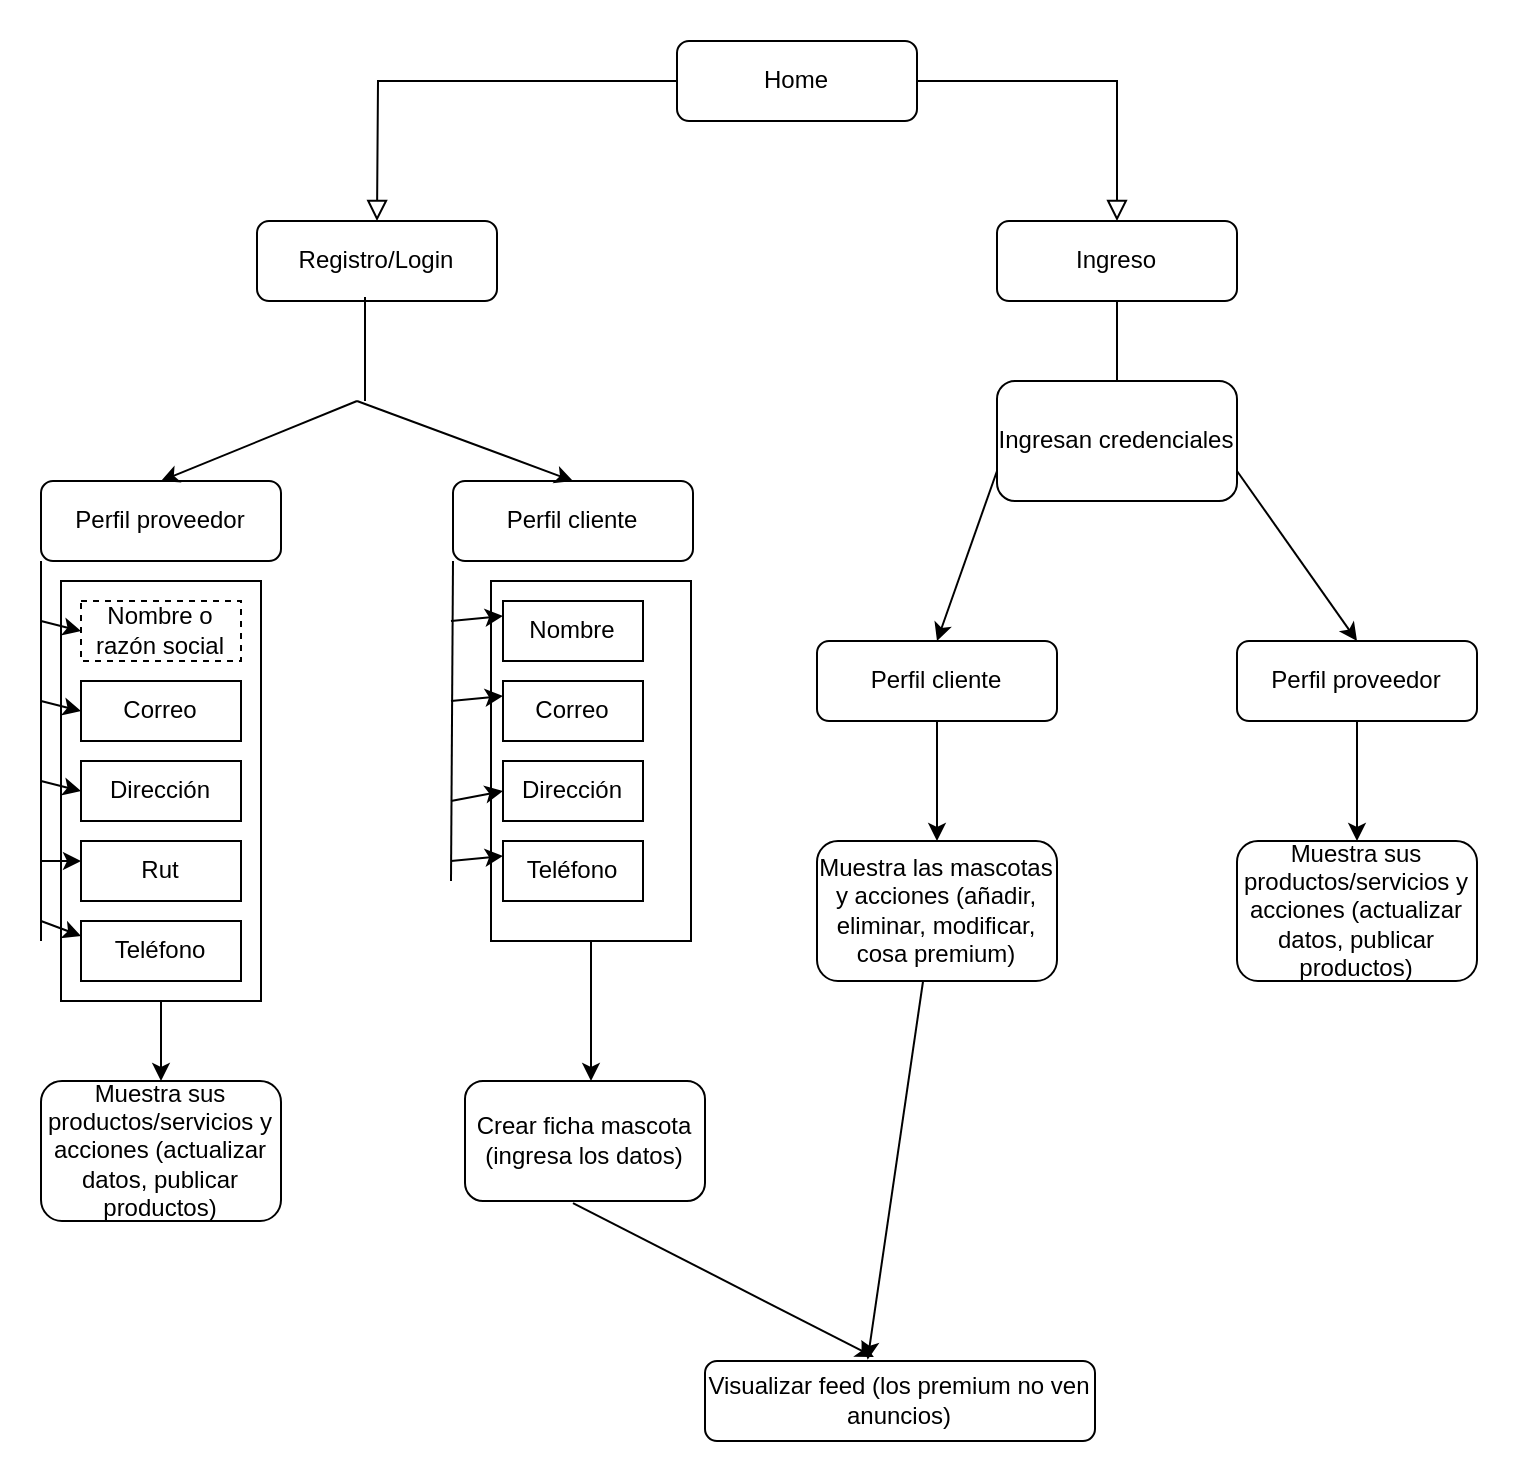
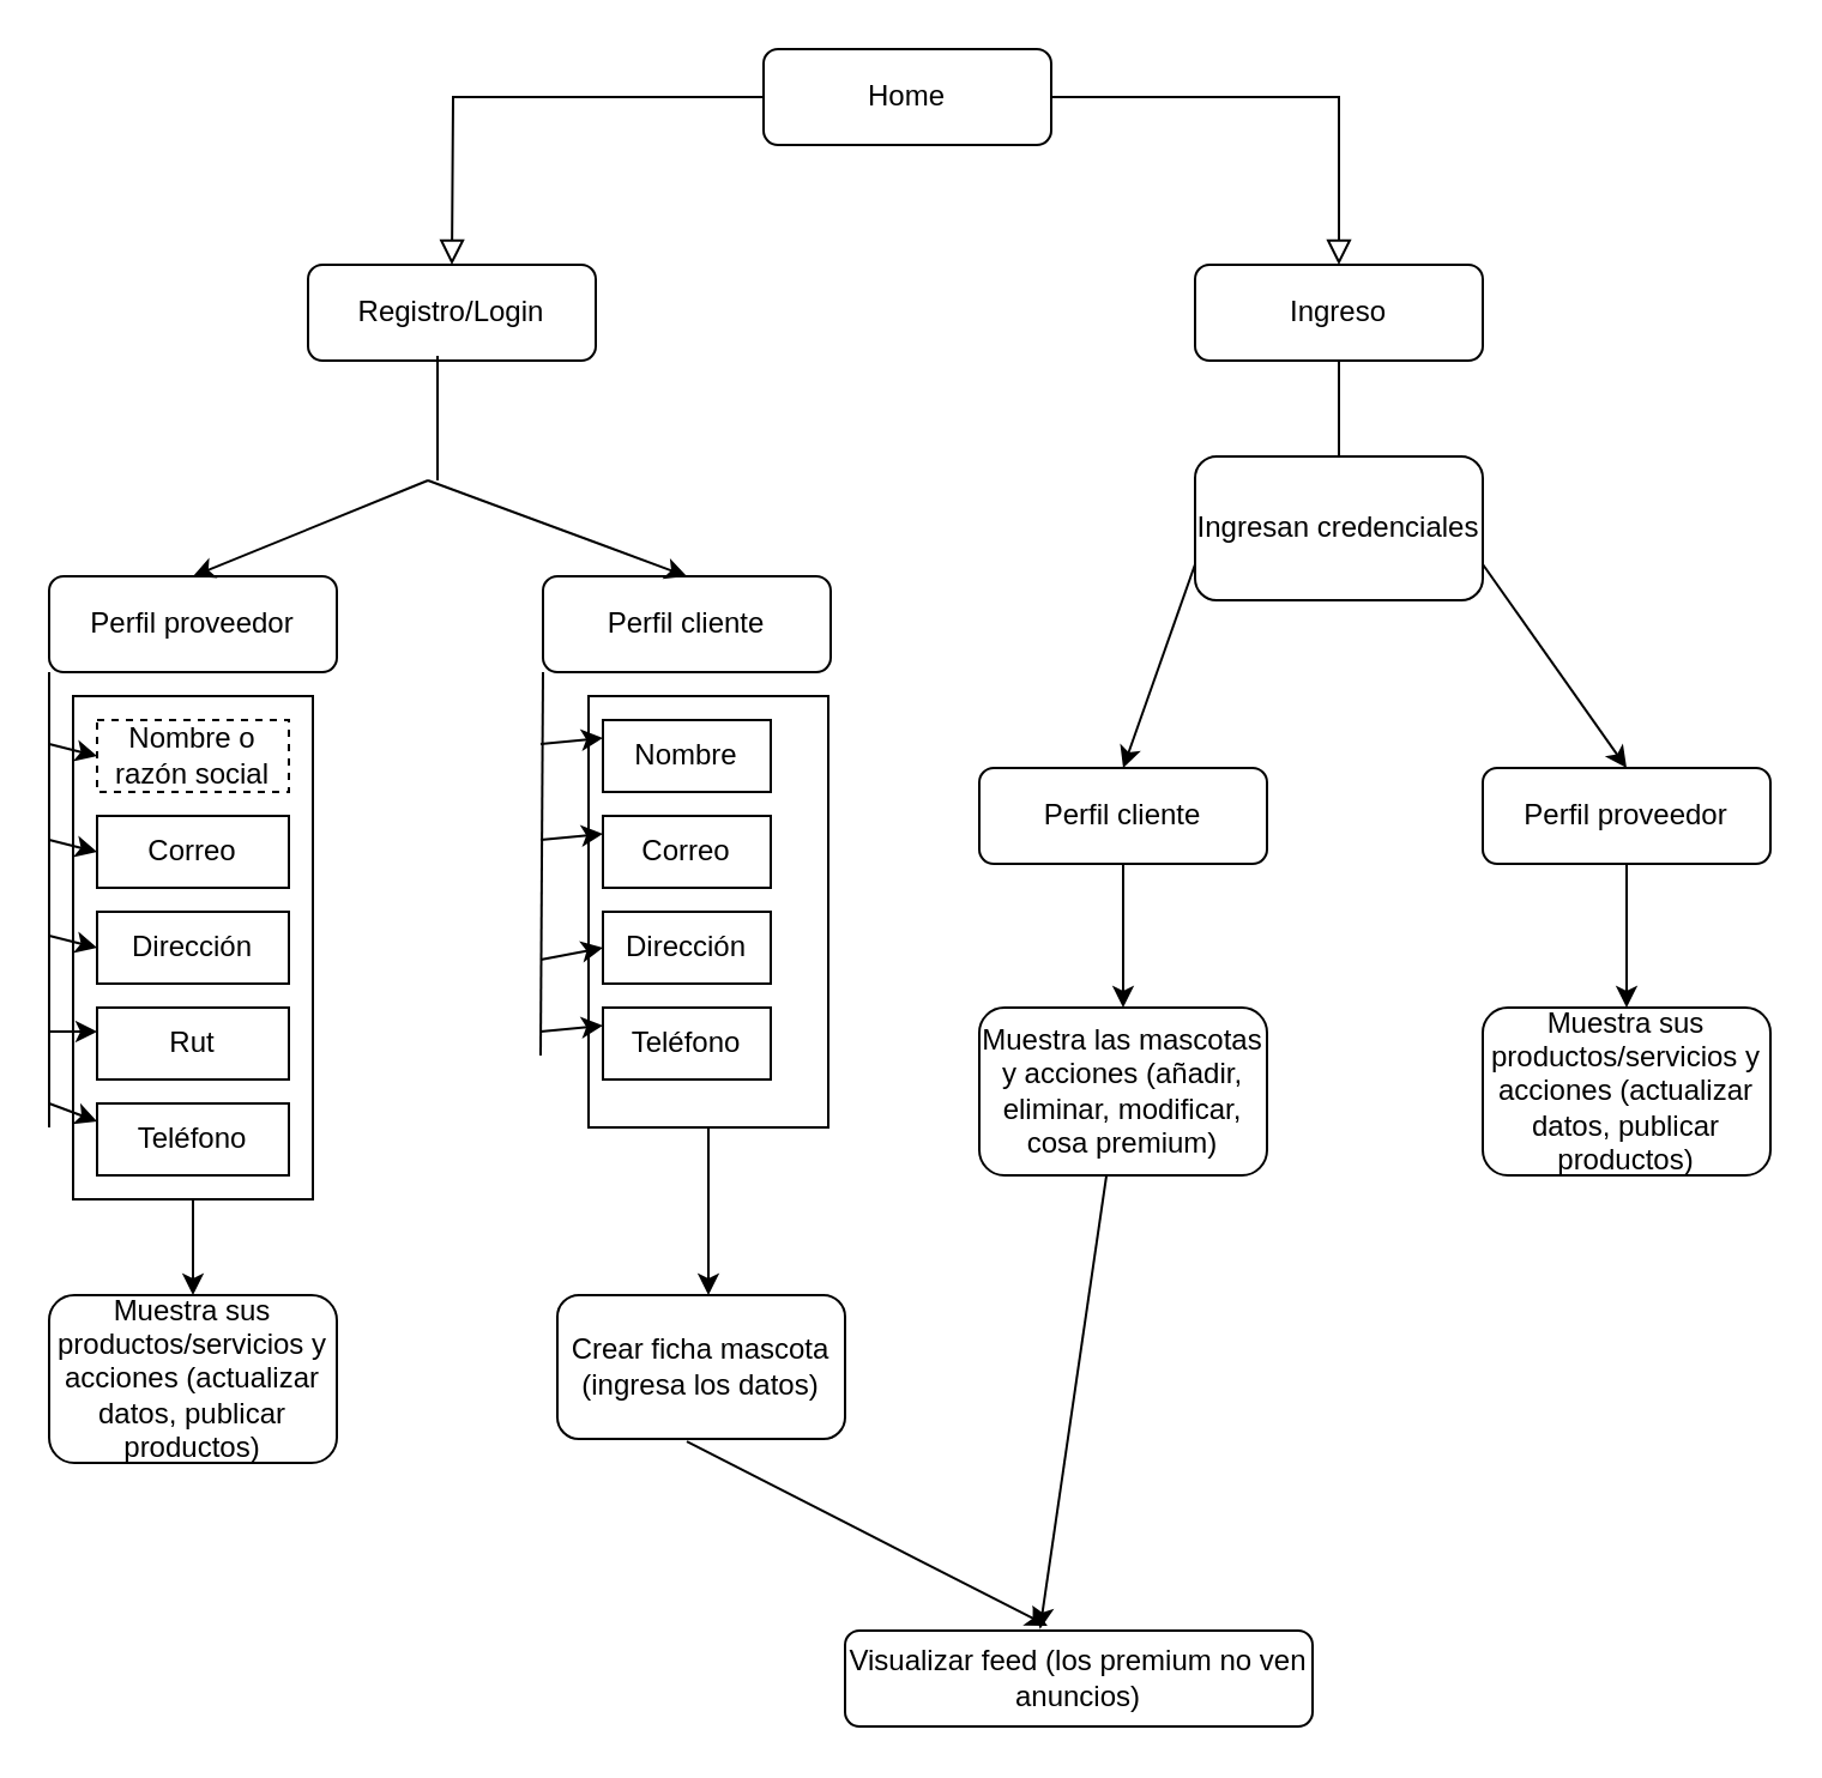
  <mxCell id="0" />
  <mxCell id="1" parent="0" />
  <mxCell id="2" value="" style="rounded=0;whiteSpace=wrap;html=1;direction=south;" vertex="1" parent="1"><mxGeometry x="30" y="290" width="100" height="210" as="geometry" /></mxCell>
  <mxCell id="3" value="" style="rounded=0;whiteSpace=wrap;html=1;direction=south;" vertex="1" parent="1"><mxGeometry x="245" y="290" width="100" height="180" as="geometry" /></mxCell>
  <mxCell id="4" value="" style="rounded=0;html=1;jettySize=auto;orthogonalLoop=1;fontSize=11;endArrow=block;endFill=0;endSize=8;strokeWidth=1;shadow=0;labelBackgroundColor=none;edgeStyle=orthogonalEdgeStyle;" parent="1" source="5" edge="1"><mxGeometry relative="1" as="geometry"><mxPoint x="188" y="110" as="targetPoint" /></mxGeometry></mxCell>
- <mxCell id="5" value="Home" style="rounded=1;whiteSpace=wrap;html=1;fontSize=12;glass=0;strokeWidth=1;shadow=0;" parent="1" vertex="1"><mxGeometry x="338" y="20" width="120" height="40" as="geometry" /></mxCell>
+ <mxCell id="5" value="Home" style="rounded=1;whiteSpace=wrap;html=1;fontSize=12;glass=0;strokeWidth=1;shadow=0;" parent="1" vertex="1"><mxGeometry x="318" y="20" width="120" height="40" as="geometry" /></mxCell>
  <mxCell id="6" value="Registro/Login" style="rounded=1;whiteSpace=wrap;html=1;fontSize=12;glass=0;strokeWidth=1;shadow=0;" parent="1" vertex="1"><mxGeometry x="128" y="110" width="120" height="40" as="geometry" /></mxCell>
  <mxCell id="7" value="" style="edgeStyle=orthogonalEdgeStyle;rounded=0;html=1;jettySize=auto;orthogonalLoop=1;fontSize=11;endArrow=block;endFill=0;endSize=8;strokeWidth=1;shadow=0;labelBackgroundColor=none;exitX=1;exitY=0.5;exitDx=0;exitDy=0;" parent="1" source="5" target="9" edge="1"><mxGeometry y="10" relative="1" as="geometry"><mxPoint as="offset" /><mxPoint x="238" y="270" as="sourcePoint" /></mxGeometry></mxCell>
  <mxCell id="8" value="Perfil cliente" style="rounded=1;whiteSpace=wrap;html=1;fontSize=12;glass=0;strokeWidth=1;shadow=0;" parent="1" vertex="1"><mxGeometry x="226" y="240" width="120" height="40" as="geometry" /></mxCell>
  <mxCell id="9" value="Ingreso" style="rounded=1;whiteSpace=wrap;html=1;fontSize=12;glass=0;strokeWidth=1;shadow=0;" parent="1" vertex="1"><mxGeometry x="498" y="110" width="120" height="40" as="geometry" /></mxCell>
  <mxCell id="10" value="" style="endArrow=none;html=1;rounded=0;entryX=0.45;entryY=0.95;entryDx=0;entryDy=0;entryPerimeter=0;" edge="1" parent="1" target="6"><mxGeometry width="50" height="50" relative="1" as="geometry"><mxPoint x="182" y="200" as="sourcePoint" /><mxPoint x="408" y="160" as="targetPoint" /></mxGeometry></mxCell>
  <mxCell id="11" value="" style="endArrow=classic;html=1;rounded=0;entryX=0.5;entryY=0;entryDx=0;entryDy=0;" edge="1" parent="1" target="8"><mxGeometry width="50" height="50" relative="1" as="geometry"><mxPoint x="178" y="200" as="sourcePoint" /><mxPoint x="78" y="160" as="targetPoint" /></mxGeometry></mxCell>
  <mxCell id="12" value="Perfil proveedor" style="rounded=1;whiteSpace=wrap;html=1;fontSize=12;glass=0;strokeWidth=1;shadow=0;" vertex="1" parent="1"><mxGeometry x="20" y="240" width="120" height="40" as="geometry" /></mxCell>
  <mxCell id="13" value="" style="endArrow=classic;html=1;rounded=0;entryX=0.5;entryY=0;entryDx=0;entryDy=0;" edge="1" parent="1" target="12"><mxGeometry width="50" height="50" relative="1" as="geometry"><mxPoint x="178" y="200" as="sourcePoint" /><mxPoint x="408" y="160" as="targetPoint" /></mxGeometry></mxCell>
  <mxCell id="14" style="edgeStyle=orthogonalEdgeStyle;rounded=0;orthogonalLoop=1;jettySize=auto;html=1;" edge="1" parent="1" source="15" target="44"><mxGeometry relative="1" as="geometry" /></mxCell>
  <mxCell id="15" value="Perfil cliente" style="rounded=1;whiteSpace=wrap;html=1;fontSize=12;glass=0;strokeWidth=1;shadow=0;" vertex="1" parent="1"><mxGeometry x="408" y="320" width="120" height="40" as="geometry" /></mxCell>
  <mxCell id="16" style="edgeStyle=orthogonalEdgeStyle;rounded=0;orthogonalLoop=1;jettySize=auto;html=1;" edge="1" parent="1" source="17" target="45"><mxGeometry relative="1" as="geometry" /></mxCell>
  <mxCell id="17" value="Perfil proveedor" style="rounded=1;whiteSpace=wrap;html=1;fontSize=12;glass=0;strokeWidth=1;shadow=0;" vertex="1" parent="1"><mxGeometry x="618" y="320" width="120" height="40" as="geometry" /></mxCell>
  <mxCell id="18" value="" style="endArrow=none;html=1;rounded=0;entryX=0.5;entryY=1;entryDx=0;entryDy=0;" edge="1" parent="1" target="9"><mxGeometry width="50" height="50" relative="1" as="geometry"><mxPoint x="558" y="200" as="sourcePoint" /><mxPoint x="568" y="180" as="targetPoint" /></mxGeometry></mxCell>
  <mxCell id="19" value="" style="endArrow=classic;html=1;rounded=0;entryX=0.5;entryY=0;entryDx=0;entryDy=0;exitX=0;exitY=0.75;exitDx=0;exitDy=0;" edge="1" parent="1" source="43" target="15"><mxGeometry width="50" height="50" relative="1" as="geometry"><mxPoint x="568" y="260" as="sourcePoint" /><mxPoint x="408" y="210" as="targetPoint" /></mxGeometry></mxCell>
  <mxCell id="20" value="" style="endArrow=classic;html=1;rounded=0;entryX=0.5;entryY=0;entryDx=0;entryDy=0;exitX=1;exitY=0.75;exitDx=0;exitDy=0;" edge="1" parent="1" source="43" target="17"><mxGeometry width="50" height="50" relative="1" as="geometry"><mxPoint x="568" y="260" as="sourcePoint" /><mxPoint x="668" y="180" as="targetPoint" /></mxGeometry></mxCell>
  <mxCell id="21" value="" style="endArrow=none;html=1;rounded=0;entryX=0;entryY=1;entryDx=0;entryDy=0;" edge="1" parent="1" target="8"><mxGeometry width="50" height="50" relative="1" as="geometry"><mxPoint x="225" y="440" as="sourcePoint" /><mxPoint x="265" y="310" as="targetPoint" /></mxGeometry></mxCell>
  <mxCell id="22" value="Nombre" style="rounded=0;whiteSpace=wrap;html=1;" vertex="1" parent="1"><mxGeometry x="251" y="300" width="70" height="30" as="geometry" /></mxCell>
  <mxCell id="23" value="Nombre o razón social" style="rounded=0;whiteSpace=wrap;html=1;dashed=1;" vertex="1" parent="1"><mxGeometry x="40" y="300" width="80" height="30" as="geometry" /></mxCell>
  <mxCell id="24" value="Correo" style="rounded=0;whiteSpace=wrap;html=1;" vertex="1" parent="1"><mxGeometry x="251" y="340" width="70" height="30" as="geometry" /></mxCell>
  <mxCell id="25" value="Dirección" style="rounded=0;whiteSpace=wrap;html=1;" vertex="1" parent="1"><mxGeometry x="251" y="380" width="70" height="30" as="geometry" /></mxCell>
  <mxCell id="26" value="Teléfono" style="rounded=0;whiteSpace=wrap;html=1;" vertex="1" parent="1"><mxGeometry x="251" y="420" width="70" height="30" as="geometry" /></mxCell>
  <mxCell id="27" value="" style="endArrow=classic;html=1;rounded=0;entryX=0;entryY=0.25;entryDx=0;entryDy=0;" edge="1" parent="1" target="26"><mxGeometry width="50" height="50" relative="1" as="geometry"><mxPoint x="225" y="430" as="sourcePoint" /><mxPoint x="625" y="420" as="targetPoint" /></mxGeometry></mxCell>
  <mxCell id="28" value="" style="endArrow=classic;html=1;rounded=0;entryX=0;entryY=0.5;entryDx=0;entryDy=0;" edge="1" parent="1" target="25"><mxGeometry width="50" height="50" relative="1" as="geometry"><mxPoint x="225" y="400" as="sourcePoint" /><mxPoint x="625" y="420" as="targetPoint" /></mxGeometry></mxCell>
  <mxCell id="29" value="" style="endArrow=classic;html=1;rounded=0;entryX=0;entryY=0.25;entryDx=0;entryDy=0;" edge="1" parent="1" target="24"><mxGeometry width="50" height="50" relative="1" as="geometry"><mxPoint x="225" y="350" as="sourcePoint" /><mxPoint x="625" y="420" as="targetPoint" /></mxGeometry></mxCell>
  <mxCell id="30" value="" style="endArrow=classic;html=1;rounded=0;entryX=0;entryY=0.25;entryDx=0;entryDy=0;" edge="1" parent="1" target="22"><mxGeometry width="50" height="50" relative="1" as="geometry"><mxPoint x="225" y="310" as="sourcePoint" /><mxPoint x="625" y="420" as="targetPoint" /></mxGeometry></mxCell>
  <mxCell id="31" value="Correo" style="rounded=0;whiteSpace=wrap;html=1;" vertex="1" parent="1"><mxGeometry x="40" y="340" width="80" height="30" as="geometry" /></mxCell>
  <mxCell id="32" value="Dirección" style="rounded=0;whiteSpace=wrap;html=1;" vertex="1" parent="1"><mxGeometry x="40" y="380" width="80" height="30" as="geometry" /></mxCell>
  <mxCell id="33" value="Teléfono" style="rounded=0;whiteSpace=wrap;html=1;" vertex="1" parent="1"><mxGeometry x="40" y="460" width="80" height="30" as="geometry" /></mxCell>
  <mxCell id="34" value="Rut" style="rounded=0;whiteSpace=wrap;html=1;" vertex="1" parent="1"><mxGeometry x="40" y="420" width="80" height="30" as="geometry" /></mxCell>
  <mxCell id="35" value="" style="endArrow=none;html=1;rounded=0;entryX=0;entryY=1;entryDx=0;entryDy=0;" edge="1" parent="1" target="12"><mxGeometry width="50" height="50" relative="1" as="geometry"><mxPoint x="20" y="470" as="sourcePoint" /><mxPoint x="200" y="430" as="targetPoint" /></mxGeometry></mxCell>
  <mxCell id="36" value="" style="endArrow=classic;html=1;rounded=0;entryX=0;entryY=0.25;entryDx=0;entryDy=0;" edge="1" parent="1" target="33"><mxGeometry width="50" height="50" relative="1" as="geometry"><mxPoint x="20" y="460" as="sourcePoint" /><mxPoint x="200" y="430" as="targetPoint" /></mxGeometry></mxCell>
  <mxCell id="37" value="" style="endArrow=classic;html=1;rounded=0;" edge="1" parent="1"><mxGeometry width="50" height="50" relative="1" as="geometry"><mxPoint x="20" y="430" as="sourcePoint" /><mxPoint x="40" y="430" as="targetPoint" /></mxGeometry></mxCell>
  <mxCell id="38" value="" style="endArrow=classic;html=1;rounded=0;entryX=0;entryY=0.5;entryDx=0;entryDy=0;" edge="1" parent="1" target="32"><mxGeometry width="50" height="50" relative="1" as="geometry"><mxPoint x="20" y="390" as="sourcePoint" /><mxPoint x="200" y="430" as="targetPoint" /></mxGeometry></mxCell>
  <mxCell id="39" value="" style="endArrow=classic;html=1;rounded=0;entryX=0;entryY=0.5;entryDx=0;entryDy=0;" edge="1" parent="1" target="31"><mxGeometry width="50" height="50" relative="1" as="geometry"><mxPoint x="20" y="350" as="sourcePoint" /><mxPoint x="200" y="430" as="targetPoint" /></mxGeometry></mxCell>
  <mxCell id="40" value="" style="endArrow=classic;html=1;rounded=0;entryX=0;entryY=0.5;entryDx=0;entryDy=0;" edge="1" parent="1" target="23"><mxGeometry width="50" height="50" relative="1" as="geometry"><mxPoint x="20" y="310" as="sourcePoint" /><mxPoint x="200" y="430" as="targetPoint" /></mxGeometry></mxCell>
  <mxCell id="41" value="" style="endArrow=classic;html=1;rounded=0;exitX=1;exitY=0.5;exitDx=0;exitDy=0;" edge="1" parent="1" source="3"><mxGeometry width="50" height="50" relative="1" as="geometry"><mxPoint x="555" y="530" as="sourcePoint" /><mxPoint x="295" y="540" as="targetPoint" /></mxGeometry></mxCell>
  <mxCell id="42" value="Crear ficha mascota (ingresa los datos)" style="rounded=1;whiteSpace=wrap;html=1;" vertex="1" parent="1"><mxGeometry x="232" y="540" width="120" height="60" as="geometry" /></mxCell>
  <mxCell id="43" value="Ingresan credenciales" style="rounded=1;whiteSpace=wrap;html=1;" vertex="1" parent="1"><mxGeometry x="498" y="190" width="120" height="60" as="geometry" /></mxCell>
  <mxCell id="44" value="Muestra las mascotas y acciones (añadir, eliminar, modificar, cosa premium)" style="rounded=1;whiteSpace=wrap;html=1;" vertex="1" parent="1"><mxGeometry x="408" y="420" width="120" height="70" as="geometry" /></mxCell>
  <mxCell id="45" value="Muestra sus productos/servicios y acciones (actualizar datos, publicar productos)" style="rounded=1;whiteSpace=wrap;html=1;" vertex="1" parent="1"><mxGeometry x="618" y="420" width="120" height="70" as="geometry" /></mxCell>
  <mxCell id="46" value="Visualizar feed (los premium no ven anuncios)" style="rounded=1;whiteSpace=wrap;html=1;" vertex="1" parent="1"><mxGeometry x="352" y="680" width="195" height="40" as="geometry" /></mxCell>
  <mxCell id="47" value="" style="endArrow=classic;html=1;rounded=0;exitX=0.45;exitY=1.017;exitDx=0;exitDy=0;exitPerimeter=0;entryX=0.433;entryY=-0.05;entryDx=0;entryDy=0;entryPerimeter=0;" edge="1" parent="1" source="42" target="46"><mxGeometry width="50" height="50" relative="1" as="geometry"><mxPoint x="278" y="670" as="sourcePoint" /><mxPoint x="328" y="620" as="targetPoint" /></mxGeometry></mxCell>
  <mxCell id="48" value="" style="endArrow=classic;html=1;rounded=0;exitX=0.442;exitY=1;exitDx=0;exitDy=0;exitPerimeter=0;entryX=0.417;entryY=-0.017;entryDx=0;entryDy=0;entryPerimeter=0;" edge="1" parent="1" source="44" target="46"><mxGeometry width="50" height="50" relative="1" as="geometry"><mxPoint x="278" y="670" as="sourcePoint" /><mxPoint x="328" y="620" as="targetPoint" /></mxGeometry></mxCell>
  <mxCell id="49" value="Muestra sus productos/servicios y acciones (actualizar datos, publicar productos)" style="rounded=1;whiteSpace=wrap;html=1;" vertex="1" parent="1"><mxGeometry x="20" y="540" width="120" height="70" as="geometry" /></mxCell>
  <mxCell id="50" value="" style="endArrow=classic;html=1;rounded=0;exitX=1;exitY=0.5;exitDx=0;exitDy=0;" edge="1" parent="1" source="2" target="49"><mxGeometry width="50" height="50" relative="1" as="geometry"><mxPoint x="278" y="520" as="sourcePoint" /><mxPoint x="328" y="470" as="targetPoint" /></mxGeometry></mxCell>
